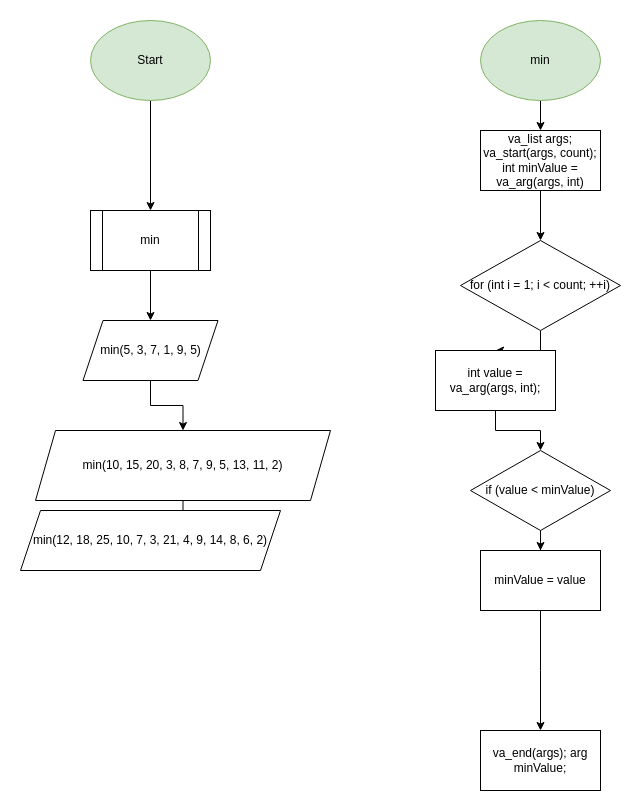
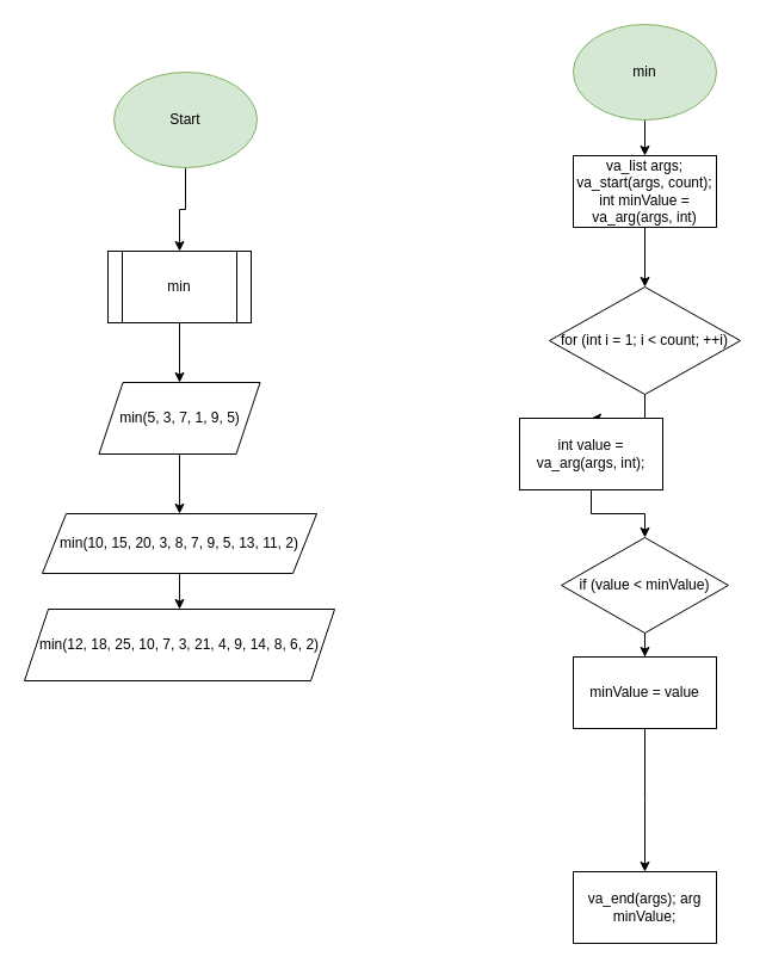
  <mxCell id="0" />
  <mxCell id="1" parent="0" />
  <mxCell id="2" value="" style="edgeStyle=orthogonalEdgeStyle;rounded=0;orthogonalLoop=1;jettySize=auto;html=1;" edge="1" parent="1" source="3" target="23"><mxGeometry relative="1" as="geometry" /></mxCell>
- <mxCell id="3" value="Start" style="ellipse;whiteSpace=wrap;html=1;fillColor=#d5e8d4;strokeColor=#82b366;" vertex="1" parent="1"><mxGeometry x="90" y="20" width="120" height="80" as="geometry" /></mxCell>
+ <mxCell id="3" value="Start" style="ellipse;whiteSpace=wrap;html=1;fillColor=#d5e8d4;strokeColor=#82b366;" vertex="1" parent="1"><mxGeometry x="95" y="60" width="120" height="80" as="geometry" /></mxCell>
  <mxCell id="4" style="edgeStyle=orthogonalEdgeStyle;rounded=0;orthogonalLoop=1;jettySize=auto;html=1;" edge="1" parent="1" source="5" target="7"><mxGeometry relative="1" as="geometry"><mxPoint x="150" y="450" as="targetPoint" /></mxGeometry></mxCell>
  <mxCell id="5" value="min(5, 3, 7, 1, 9, 5)" style="shape=parallelogram;perimeter=parallelogramPerimeter;whiteSpace=wrap;html=1;fixedSize=1;" vertex="1" parent="1"><mxGeometry x="82.5" y="320" width="135" height="60" as="geometry" /></mxCell>
  <mxCell id="6" style="edgeStyle=orthogonalEdgeStyle;rounded=0;orthogonalLoop=1;jettySize=auto;html=1;" edge="1" parent="1" source="7" target="8"><mxGeometry relative="1" as="geometry"><mxPoint x="150" y="540" as="targetPoint" /></mxGeometry></mxCell>
- <mxCell id="7" value="min(10, 15, 20, 3, 8, 7, 9, 5, 13, 11, 2)" style="shape=parallelogram;perimeter=parallelogramPerimeter;whiteSpace=wrap;html=1;fixedSize=1;" vertex="1" parent="1"><mxGeometry x="35" y="430" width="295" height="70" as="geometry" /></mxCell>
+ <mxCell id="7" value="min(10, 15, 20, 3, 8, 7, 9, 5, 13, 11, 2)" style="shape=parallelogram;perimeter=parallelogramPerimeter;whiteSpace=wrap;html=1;fixedSize=1;" vertex="1" parent="1"><mxGeometry x="35" y="430" width="230" height="50" as="geometry" /></mxCell>
  <mxCell id="8" value="min(12, 18, 25, 10, 7, 3, 21, 4, 9, 14, 8, 6, 2)" style="shape=parallelogram;perimeter=parallelogramPerimeter;whiteSpace=wrap;html=1;fixedSize=1;" vertex="1" parent="1"><mxGeometry y="510" width="260" height="60" as="geometry" x="20" /></mxCell>
  <mxCell id="9" style="edgeStyle=orthogonalEdgeStyle;rounded=0;orthogonalLoop=1;jettySize=auto;html=1;" edge="1" parent="1" source="10" target="12"><mxGeometry relative="1" as="geometry"><mxPoint x="540" y="160" as="targetPoint" /></mxGeometry></mxCell>
  <mxCell id="10" value="min" style="ellipse;whiteSpace=wrap;html=1;fillColor=#d5e8d4;strokeColor=#82b366;" vertex="1" parent="1"><mxGeometry x="480" y="20" width="120" height="80" as="geometry" /></mxCell>
  <mxCell id="11" style="edgeStyle=orthogonalEdgeStyle;rounded=0;orthogonalLoop=1;jettySize=auto;html=1;" edge="1" parent="1" source="12" target="14"><mxGeometry relative="1" as="geometry"><mxPoint x="540" y="240" as="targetPoint" /></mxGeometry></mxCell>
  <mxCell id="12" value="va_list args; va_start(args, count);&lt;br&gt;int minValue = va_arg(args, int)" style="rounded=0;whiteSpace=wrap;html=1;" vertex="1" parent="1"><mxGeometry x="480" y="130" width="120" height="60" as="geometry" /></mxCell>
  <mxCell id="13" style="edgeStyle=orthogonalEdgeStyle;rounded=0;orthogonalLoop=1;jettySize=auto;html=1;" edge="1" parent="1" source="14" target="16"><mxGeometry relative="1" as="geometry"><mxPoint x="540" y="380" as="targetPoint" /></mxGeometry></mxCell>
  <mxCell id="14" value="for (int i = 1; i &amp;lt; count; ++i)" style="rhombus;whiteSpace=wrap;html=1;" vertex="1" parent="1"><mxGeometry x="460" y="240" width="160" height="90" as="geometry" /></mxCell>
  <mxCell id="15" style="edgeStyle=orthogonalEdgeStyle;rounded=0;orthogonalLoop=1;jettySize=auto;html=1;" edge="1" parent="1" source="16" target="18"><mxGeometry relative="1" as="geometry"><mxPoint x="540" y="460" as="targetPoint" /></mxGeometry></mxCell>
  <mxCell id="16" value="int value = va_arg(args, int);" style="rounded=0;whiteSpace=wrap;html=1;" vertex="1" parent="1"><mxGeometry x="435" y="350" width="120" height="60" as="geometry" /></mxCell>
  <mxCell id="17" style="edgeStyle=orthogonalEdgeStyle;rounded=0;orthogonalLoop=1;jettySize=auto;html=1;" edge="1" parent="1" source="18" target="20"><mxGeometry relative="1" as="geometry"><mxPoint x="540" y="580" as="targetPoint" /></mxGeometry></mxCell>
  <mxCell id="18" value="if (value &amp;lt; minValue)" style="rhombus;whiteSpace=wrap;html=1;" vertex="1" parent="1"><mxGeometry x="470" y="450" width="140" height="80" as="geometry" /></mxCell>
  <mxCell id="19" style="edgeStyle=orthogonalEdgeStyle;rounded=0;orthogonalLoop=1;jettySize=auto;html=1;" edge="1" parent="1" source="20"><mxGeometry relative="1" as="geometry"><mxPoint x="540" y="730" as="targetPoint" /></mxGeometry></mxCell>
  <mxCell id="20" value="minValue = value" style="rounded=0;whiteSpace=wrap;html=1;" vertex="1" parent="1"><mxGeometry x="480" y="550" width="120" height="60" as="geometry" /></mxCell>
  <mxCell id="21" value="va_end(args); arg minValue;" style="rounded=0;whiteSpace=wrap;html=1;" vertex="1" parent="1"><mxGeometry x="480" y="730" width="120" height="60" as="geometry" /></mxCell>
  <mxCell id="22" style="edgeStyle=orthogonalEdgeStyle;rounded=0;orthogonalLoop=1;jettySize=auto;html=1;entryX=0.5;entryY=0;entryDx=0;entryDy=0;" edge="1" parent="1" source="23" target="5"><mxGeometry relative="1" as="geometry" /></mxCell>
  <mxCell id="23" value="min" style="shape=process;whiteSpace=wrap;html=1;backgroundOutline=1;" vertex="1" parent="1"><mxGeometry x="90" y="210" width="120" height="60" as="geometry" /></mxCell>
